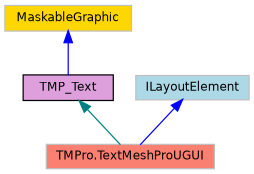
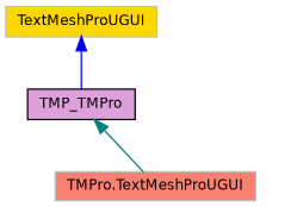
  digraph {
    node [color=grey75 fontname=Helvetica fontsize=10 shape=record style=filled]
    edge [color=blue dir=back fontname=Helvetica fontsize=10 labelfontname=Helvetica labelfontsize=10 style=solid]
    n1 [fillcolor=salmon fontcolor=black height=0.2 label="TMPro.TextMeshProUGUI" width=0.4]
-   n2 [color=black fillcolor=plum height=0.2 label=TMP_Text width=0.4]
-   n3 [fillcolor=gold height=0.2 label=MaskableGraphic width=0.4]
-   n4 [fillcolor=lightblue height=0.2 label=ILayoutElement width=0.4]
+   n2 [color=black fillcolor=plum height=0.2 label=TMP_TMPro width=0.4]
+   n3 [fillcolor=gold height=0.2 label=TextMeshProUGUI width=0.4]
    n2 -> n1 [color=teal]
    n3 -> n2
-   n4 -> n1
  }
